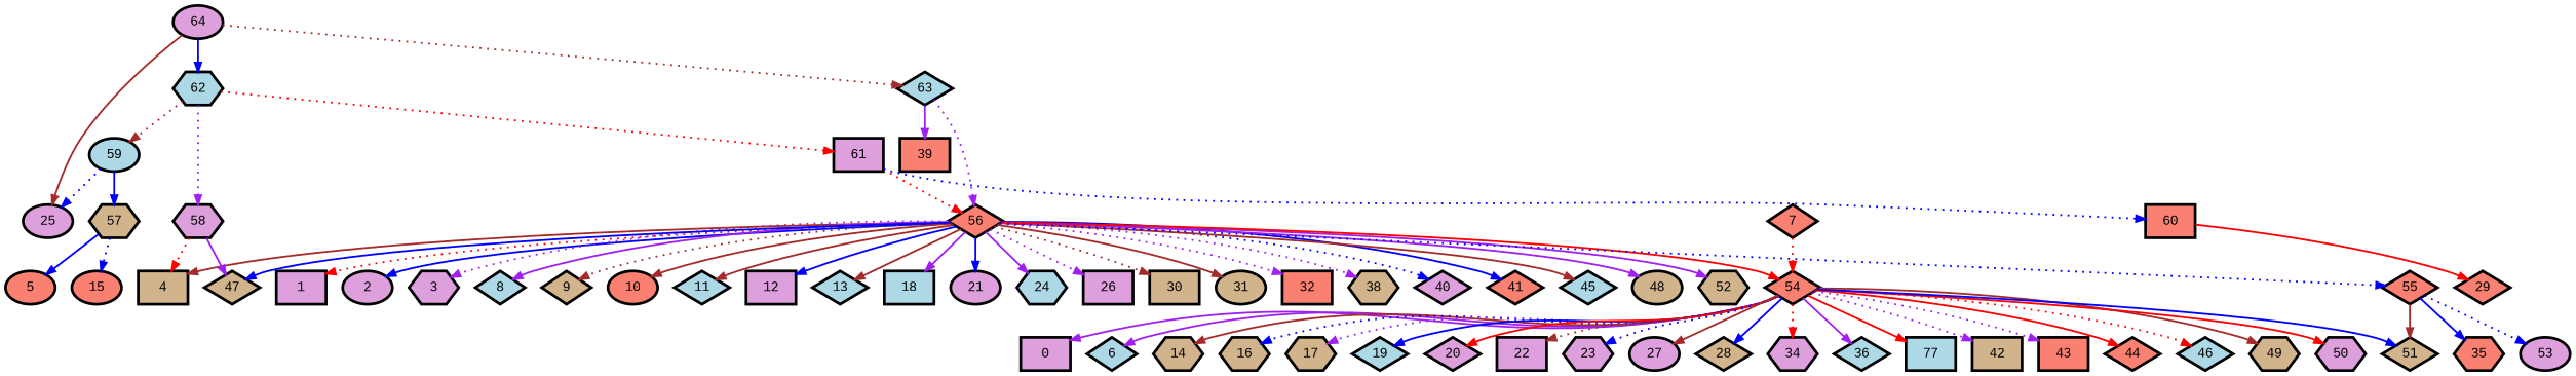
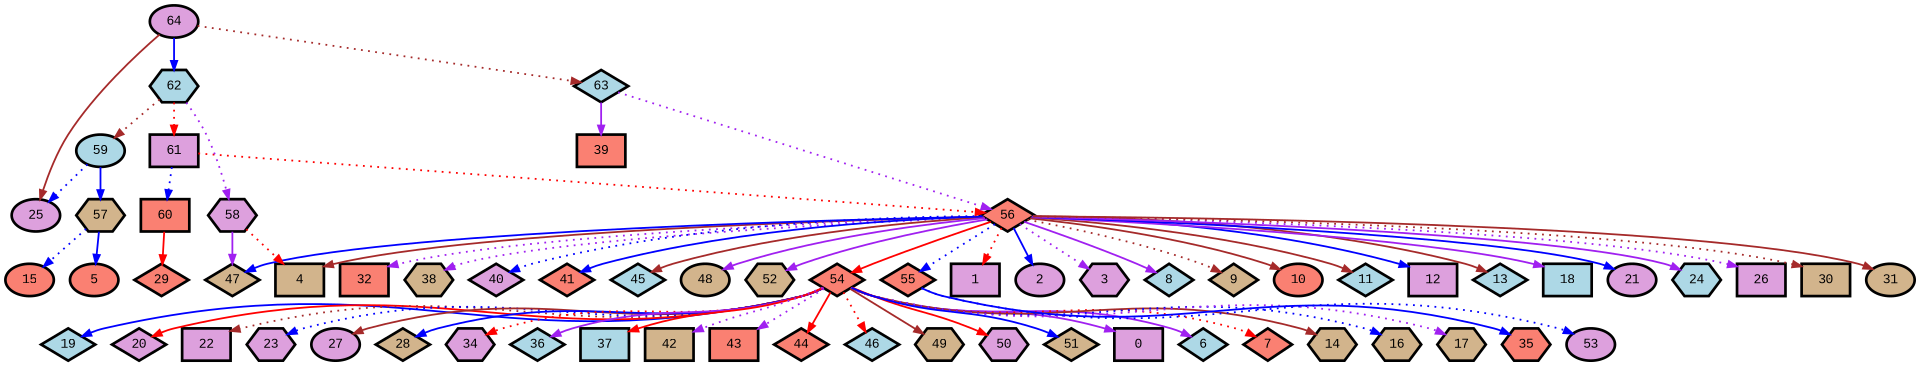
  digraph {
    fontname="Liberation Mono"
    node [fillcolor=plum fontname="Liberation Mono" penwidth=3 shape=diamond style=filled]
    edge [color=blue fontname="Liberation Mono" penwidth=2 style=solid]
    n1 [label=0 shape=box]
    n2 [label=1 shape=box]
    n3 [label=2 shape=ellipse]
    n4 [label=3 shape=hexagon]
    n5 [fillcolor=tan label=4 shape=box]
    n6 [fillcolor=salmon label=5 shape=ellipse]
    n7 [fillcolor=lightblue label=6]
    n8 [fillcolor=salmon label=7]
    n9 [fillcolor=lightblue label=8]
    n10 [fillcolor=tan label=9]
    n11 [fillcolor=salmon label=10 shape=ellipse]
    n12 [fillcolor=lightblue label=11]
    n13 [label=12 shape=box]
    n14 [fillcolor=lightblue label=13]
    n15 [fillcolor=tan label=14 shape=hexagon]
    n16 [fillcolor=salmon label=15 shape=ellipse]
    n17 [fillcolor=tan label=16 shape=hexagon]
    n18 [fillcolor=tan label=17 shape=hexagon]
    n19 [fillcolor=lightblue label=18 shape=box]
    n20 [fillcolor=lightblue label=19]
    n21 [label=20]
    n22 [label=21 shape=ellipse]
    n23 [label=22 shape=box]
    n24 [label=23 shape=hexagon]
    n25 [fillcolor=lightblue label=24 shape=hexagon]
    n26 [label=25 shape=ellipse]
    n27 [label=26 shape=box]
    n28 [label=27 shape=ellipse]
    n29 [fillcolor=tan label=28]
    n30 [fillcolor=salmon label=29]
    n31 [fillcolor=tan label=30 shape=box]
    n32 [fillcolor=tan label=31 shape=ellipse]
    n33 [fillcolor=salmon label=32 shape=box]
    n34 [label=34 shape=hexagon]
    n35 [fillcolor=salmon label=35 shape=hexagon]
    n36 [fillcolor=lightblue label=36]
-   n37 [fillcolor=lightblue label=77 shape=box]
+   n37 [fillcolor=lightblue label=37 shape=box]
    n38 [fillcolor=tan label=38 shape=hexagon]
    n39 [fillcolor=salmon label=39 shape=box]
    n40 [label=40]
    n41 [fillcolor=salmon label=41]
    n42 [fillcolor=tan label=42 shape=box]
    n43 [fillcolor=salmon label=43 shape=box]
    n44 [fillcolor=salmon label=44]
    n45 [fillcolor=lightblue label=45]
    n46 [fillcolor=lightblue label=46]
    n47 [fillcolor=tan label=47]
    n48 [fillcolor=tan label=48 shape=ellipse]
    n49 [fillcolor=tan label=49 shape=hexagon]
    n50 [label=50 shape=hexagon]
    n51 [fillcolor=tan label=51]
    n52 [fillcolor=tan label=52 shape=hexagon]
    n53 [label=53 shape=ellipse]
    n54 [fillcolor=salmon label=54]
    n55 [fillcolor=salmon label=55]
    n56 [fillcolor=lightblue label=59 shape=ellipse]
    n57 [fillcolor=tan label=57 shape=hexagon]
    n58 [fillcolor=salmon label=56]
    n59 [label=58 shape=hexagon]
    n60 [fillcolor=salmon label=60 shape=box]
    n61 [label=61 shape=box]
    n62 [fillcolor=lightblue label=62 shape=hexagon]
    n63 [fillcolor=lightblue label=63]
    n64 [label=64 shape=ellipse]
    n54 -> n1 [color=purple]
    n54 -> n7 [color=purple]
-   n8 -> n54 [color=red style=dotted]
+   n54 -> n8 [color=red style=dotted]
    n54 -> n15 [color=brown]
    n54 -> n17 [style=dotted]
    n54 -> n18 [color=purple style=dotted]
    n54 -> n20
    n54 -> n21 [color=red]
    n54 -> n23 [color=brown style=dotted]
    n54 -> n24 [style=dotted]
    n54 -> n28 [color=brown]
    n54 -> n29
    n54 -> n34 [color=red style=dotted]
    n54 -> n36 [color=purple]
    n54 -> n37 [color=red]
    n54 -> n42 [color=purple style=dotted]
    n54 -> n43 [color=purple style=dotted]
    n54 -> n44 [color=red]
    n54 -> n46 [color=red style=dotted]
    n54 -> n49 [color=brown]
    n54 -> n50 [color=red]
    n54 -> n51
    n55 -> n35
-   n55 -> n51 [color=brown]
    n55 -> n53 [style=dotted]
    n56 -> n26 [style=dotted]
    n56 -> n57
    n57 -> n6
    n57 -> n16 [style=dotted]
    n58 -> n2 [color=red style=dotted]
    n58 -> n3
    n58 -> n4 [color=purple style=dotted]
    n58 -> n5 [color=brown]
    n58 -> n9 [color=purple]
    n58 -> n10 [color=brown style=dotted]
    n58 -> n11 [color=brown]
    n58 -> n12 [color=brown]
    n58 -> n13
    n58 -> n14 [color=brown]
    n58 -> n19 [color=purple]
    n58 -> n22
    n58 -> n25 [color=purple]
    n58 -> n27 [color=purple style=dotted]
    n58 -> n31 [color=brown style=dotted]
    n58 -> n32 [color=brown]
    n58 -> n33 [color=purple style=dotted]
    n58 -> n38 [color=purple style=dotted]
    n58 -> n40 [style=dotted]
    n58 -> n41
    n58 -> n45 [color=brown]
    n58 -> n47
    n58 -> n48 [color=purple]
    n58 -> n52 [color=purple]
    n58 -> n54 [color=red]
    n58 -> n55 [style=dotted]
    n59 -> n5 [color=red style=dotted]
    n59 -> n47 [color=purple]
    n60 -> n30 [color=red]
    n61 -> n58 [color=red style=dotted]
    n61 -> n60 [style=dotted]
    n62 -> n56 [color=brown style=dotted]
    n62 -> n59 [color=purple style=dotted]
    n62 -> n61 [color=red style=dotted]
    n63 -> n39 [color=purple]
    n63 -> n58 [color=purple style=dotted]
    n64 -> n26 [color=brown]
    n64 -> n62
    n64 -> n63 [color=brown style=dotted]
  }
